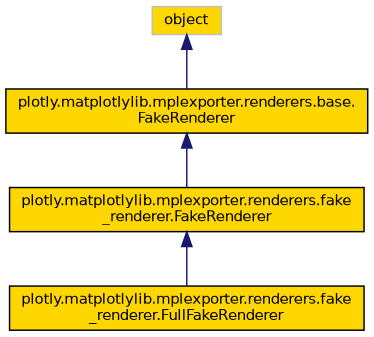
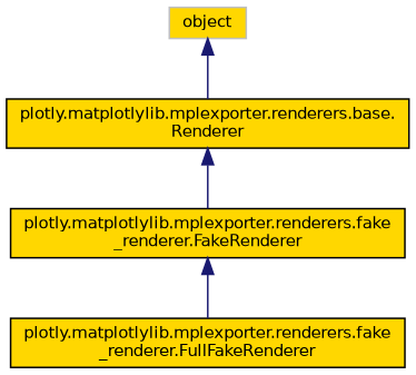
  digraph {
    node [color=black fillcolor=gold fontname=Helvetica fontsize=10 shape=record style=filled]
    edge [color=midnightblue dir=back fontname=Helvetica fontsize=10 labelfontname=Helvetica labelfontsize=10 style=solid]
    n1 [fontcolor=black height=0.2 label="plotly.matplotlylib.mplexporter.renderers.fake\l_renderer.FullFakeRenderer" width=0.4]
    n2 [height=0.2 label="plotly.matplotlylib.mplexporter.renderers.fake\l_renderer.FakeRenderer" width=0.4]
-   n3 [height=0.2 label="plotly.matplotlylib.mplexporter.renderers.base.\lFakeRenderer" width=0.4]
+   n3 [height=0.2 label="plotly.matplotlylib.mplexporter.renderers.base.\lRenderer" width=0.4]
    n4 [color=grey75 height=0.2 label=object width=0.4]
    n2 -> n1
    n3 -> n2
    n4 -> n3
  }
